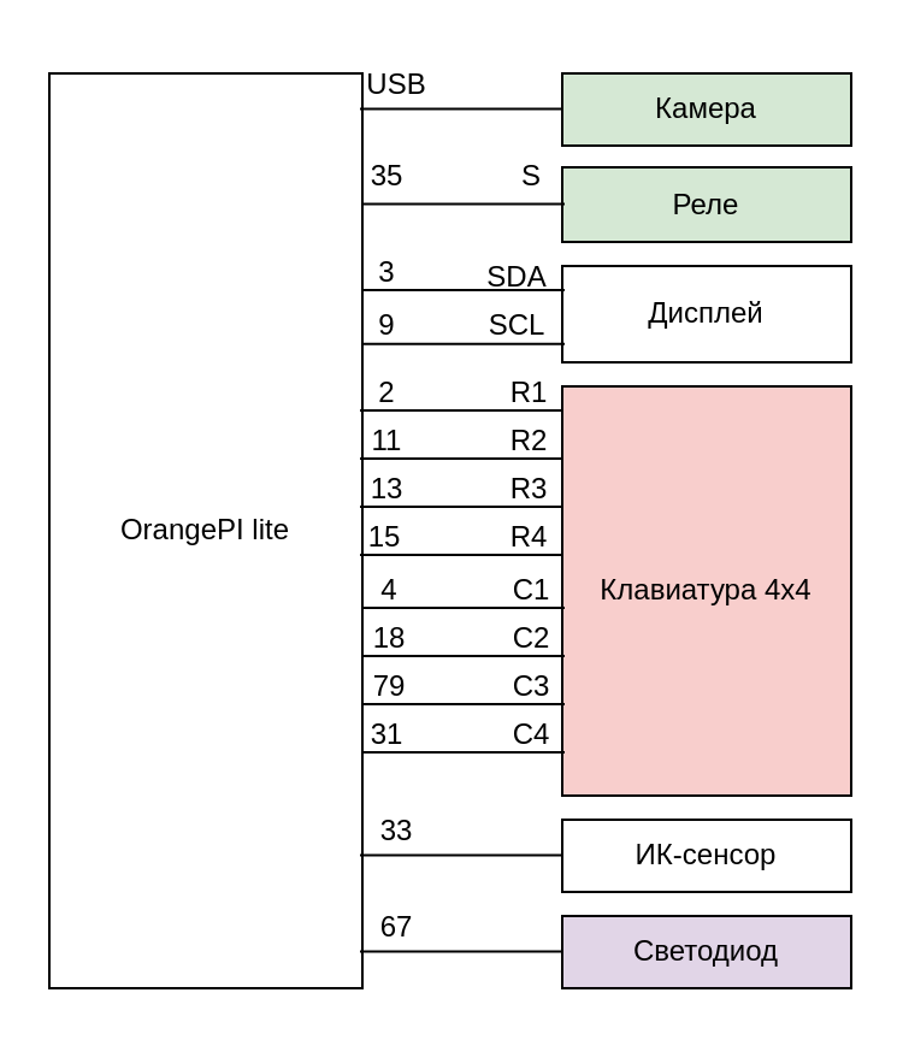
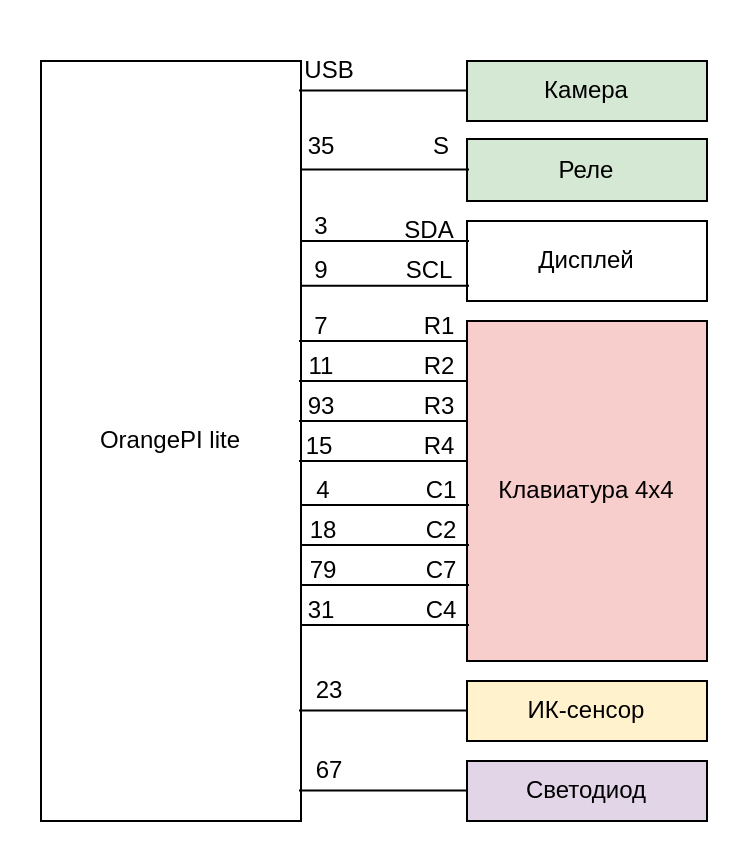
  <mxCell id="0" />
  <mxCell id="1" parent="0" />
  <mxCell id="2" value="OrangePI lite" style="rounded=0;whiteSpace=wrap;html=1;" vertex="1" parent="1"><mxGeometry x="20" y="30" width="130" height="380" as="geometry" /></mxCell>
  <mxCell id="3" value="Камера" style="rounded=0;whiteSpace=wrap;html=1;fillColor=#d5e8d4;" vertex="1" parent="1"><mxGeometry x="233" y="30" width="120" height="30" as="geometry" /></mxCell>
  <mxCell id="4" value="Реле" style="rounded=0;whiteSpace=wrap;html=1;fillColor=#d5e8d4;" vertex="1" parent="1"><mxGeometry x="233" y="69" width="120" height="31" as="geometry" /></mxCell>
  <mxCell id="5" value="Клавиатура 4х4" style="rounded=0;whiteSpace=wrap;html=1;fillColor=#f8cecc;" vertex="1" parent="1"><mxGeometry x="233" y="160" width="120" height="170" as="geometry" /></mxCell>
- <mxCell id="6" value="ИК-сенсор" style="rounded=0;whiteSpace=wrap;html=1;" vertex="1" parent="1"><mxGeometry x="233" y="340" width="120" height="30" as="geometry" /></mxCell>
+ <mxCell id="6" value="ИК-сенсор" style="rounded=0;whiteSpace=wrap;html=1;fillColor=#fff2cc;" vertex="1" parent="1"><mxGeometry x="233" y="340" width="120" height="30" as="geometry" /></mxCell>
  <mxCell id="7" value="Дисплей" style="rounded=0;whiteSpace=wrap;html=1;" vertex="1" parent="1"><mxGeometry x="233" y="110" width="120" height="40" as="geometry" /></mxCell>
  <mxCell id="8" value="Светодиод" style="rounded=0;whiteSpace=wrap;html=1;fillColor=#e1d5e7;" vertex="1" parent="1"><mxGeometry x="233" y="380" width="120" height="30" as="geometry" /></mxCell>
  <mxCell id="9" value="USB" style="text;html=1;align=center;verticalAlign=middle;resizable=0;points=[];autosize=1;strokeColor=none;fillColor=none;" vertex="1" parent="1"><mxGeometry x="139" y="20" width="50" height="30" as="geometry" /></mxCell>
  <mxCell id="10" value="35" style="text;html=1;align=center;verticalAlign=middle;resizable=0;points=[];autosize=1;strokeColor=none;fillColor=none;" vertex="1" parent="1"><mxGeometry x="140" y="58" width="40" height="30" as="geometry" /></mxCell>
  <mxCell id="11" value="S" style="text;html=1;align=center;verticalAlign=middle;resizable=0;points=[];autosize=1;strokeColor=none;fillColor=none;" vertex="1" parent="1"><mxGeometry x="205" y="58" width="30" height="30" as="geometry" /></mxCell>
  <mxCell id="12" value="3" style="text;html=1;align=center;verticalAlign=middle;resizable=0;points=[];autosize=1;strokeColor=none;fillColor=none;" vertex="1" parent="1"><mxGeometry x="145" y="98" width="30" height="30" as="geometry" /></mxCell>
  <mxCell id="13" value="9" style="text;html=1;align=center;verticalAlign=middle;resizable=0;points=[];autosize=1;strokeColor=none;fillColor=none;" vertex="1" parent="1"><mxGeometry x="145" y="120" width="30" height="30" as="geometry" /></mxCell>
  <mxCell id="14" value="SCL" style="text;html=1;align=center;verticalAlign=middle;resizable=0;points=[];autosize=1;strokeColor=none;fillColor=none;" vertex="1" parent="1"><mxGeometry x="189" y="120" width="50" height="30" as="geometry" /></mxCell>
  <mxCell id="15" value="SDA" style="text;html=1;align=center;verticalAlign=middle;resizable=0;points=[];autosize=1;strokeColor=none;fillColor=none;" vertex="1" parent="1"><mxGeometry x="189" y="100" width="50" height="30" as="geometry" /></mxCell>
  <mxCell id="16" value="" style="endArrow=none;html=1;rounded=0;exitX=-0.001;exitY=0.118;exitDx=0;exitDy=0;exitPerimeter=0;entryX=0.995;entryY=0.306;entryDx=0;entryDy=0;entryPerimeter=0;endFill=0;" edge="1" parent="1"><mxGeometry width="50" height="50" relative="1" as="geometry"><mxPoint x="233" y="190" as="sourcePoint" /><mxPoint x="149" y="190" as="targetPoint" /></mxGeometry></mxCell>
  <mxCell id="17" value="" style="endArrow=none;html=1;rounded=0;exitX=-0.001;exitY=0.118;exitDx=0;exitDy=0;exitPerimeter=0;entryX=0.995;entryY=0.306;entryDx=0;entryDy=0;entryPerimeter=0;endFill=0;" edge="1" parent="1"><mxGeometry width="50" height="50" relative="1" as="geometry"><mxPoint x="233" y="210" as="sourcePoint" /><mxPoint x="149" y="210" as="targetPoint" /></mxGeometry></mxCell>
  <mxCell id="18" value="" style="endArrow=none;html=1;rounded=0;exitX=-0.001;exitY=0.118;exitDx=0;exitDy=0;exitPerimeter=0;entryX=0.995;entryY=0.306;entryDx=0;entryDy=0;entryPerimeter=0;endFill=0;" edge="1" parent="1"><mxGeometry width="50" height="50" relative="1" as="geometry"><mxPoint x="233" y="230" as="sourcePoint" /><mxPoint x="149" y="230" as="targetPoint" /></mxGeometry></mxCell>
  <mxCell id="19" value="" style="endArrow=none;html=1;rounded=0;exitX=-0.001;exitY=0.118;exitDx=0;exitDy=0;exitPerimeter=0;entryX=0.995;entryY=0.306;entryDx=0;entryDy=0;entryPerimeter=0;endFill=0;" edge="1" parent="1"><mxGeometry width="50" height="50" relative="1" as="geometry"><mxPoint x="233" y="170" as="sourcePoint" /><mxPoint x="149" y="170" as="targetPoint" /></mxGeometry></mxCell>
- <mxCell id="20" value="2" style="text;html=1;align=center;verticalAlign=middle;resizable=0;points=[];autosize=1;strokeColor=none;fillColor=none;" vertex="1" parent="1"><mxGeometry x="145" y="148" width="30" height="30" as="geometry" /></mxCell>
+ <mxCell id="20" value="7" style="text;html=1;align=center;verticalAlign=middle;resizable=0;points=[];autosize=1;strokeColor=none;fillColor=none;" vertex="1" parent="1"><mxGeometry x="145" y="148" width="30" height="30" as="geometry" /></mxCell>
  <mxCell id="21" value="11" style="text;html=1;align=center;verticalAlign=middle;resizable=0;points=[];autosize=1;strokeColor=none;fillColor=none;" vertex="1" parent="1"><mxGeometry x="140" y="168" width="40" height="30" as="geometry" /></mxCell>
- <mxCell id="22" value="13" style="text;html=1;align=center;verticalAlign=middle;resizable=0;points=[];autosize=1;strokeColor=none;fillColor=none;" vertex="1" parent="1"><mxGeometry x="140" y="188" width="40" height="30" as="geometry" /></mxCell>
+ <mxCell id="22" value="93" style="text;html=1;align=center;verticalAlign=middle;resizable=0;points=[];autosize=1;strokeColor=none;fillColor=none;" vertex="1" parent="1"><mxGeometry x="140" y="188" width="40" height="30" as="geometry" /></mxCell>
  <mxCell id="23" value="15" style="text;html=1;align=center;verticalAlign=middle;resizable=0;points=[];autosize=1;strokeColor=none;fillColor=none;" vertex="1" parent="1"><mxGeometry x="139" y="208" width="40" height="30" as="geometry" /></mxCell>
  <mxCell id="24" value="R1" style="text;html=1;align=center;verticalAlign=middle;resizable=0;points=[];autosize=1;strokeColor=none;fillColor=none;" vertex="1" parent="1"><mxGeometry x="199" y="148" width="40" height="30" as="geometry" /></mxCell>
  <mxCell id="25" value="R2" style="text;html=1;align=center;verticalAlign=middle;resizable=0;points=[];autosize=1;strokeColor=none;fillColor=none;" vertex="1" parent="1"><mxGeometry x="199" y="168" width="40" height="30" as="geometry" /></mxCell>
  <mxCell id="26" value="R3" style="text;html=1;align=center;verticalAlign=middle;resizable=0;points=[];autosize=1;strokeColor=none;fillColor=none;" vertex="1" parent="1"><mxGeometry x="199" y="188" width="40" height="30" as="geometry" /></mxCell>
  <mxCell id="27" value="R4" style="text;html=1;align=center;verticalAlign=middle;resizable=0;points=[];autosize=1;strokeColor=none;fillColor=none;" vertex="1" parent="1"><mxGeometry x="199" y="208" width="40" height="30" as="geometry" /></mxCell>
  <mxCell id="28" value="" style="endArrow=none;html=1;rounded=0;exitX=-0.001;exitY=0.118;exitDx=0;exitDy=0;exitPerimeter=0;entryX=0.995;entryY=0.306;entryDx=0;entryDy=0;entryPerimeter=0;endFill=0;" edge="1" parent="1"><mxGeometry width="50" height="50" relative="1" as="geometry"><mxPoint x="234" y="272" as="sourcePoint" /><mxPoint x="150" y="272" as="targetPoint" /></mxGeometry></mxCell>
  <mxCell id="29" value="" style="endArrow=none;html=1;rounded=0;exitX=-0.001;exitY=0.118;exitDx=0;exitDy=0;exitPerimeter=0;entryX=0.995;entryY=0.306;entryDx=0;entryDy=0;entryPerimeter=0;endFill=0;" edge="1" parent="1"><mxGeometry width="50" height="50" relative="1" as="geometry"><mxPoint x="234" y="292" as="sourcePoint" /><mxPoint x="150" y="292" as="targetPoint" /></mxGeometry></mxCell>
  <mxCell id="30" value="" style="endArrow=none;html=1;rounded=0;exitX=-0.001;exitY=0.118;exitDx=0;exitDy=0;exitPerimeter=0;entryX=0.995;entryY=0.306;entryDx=0;entryDy=0;entryPerimeter=0;endFill=0;" edge="1" parent="1"><mxGeometry width="50" height="50" relative="1" as="geometry"><mxPoint x="234" y="312" as="sourcePoint" /><mxPoint x="150" y="312" as="targetPoint" /></mxGeometry></mxCell>
  <mxCell id="31" value="" style="endArrow=none;html=1;rounded=0;exitX=-0.001;exitY=0.118;exitDx=0;exitDy=0;exitPerimeter=0;entryX=0.995;entryY=0.306;entryDx=0;entryDy=0;entryPerimeter=0;endFill=0;" edge="1" parent="1"><mxGeometry width="50" height="50" relative="1" as="geometry"><mxPoint x="234" y="252" as="sourcePoint" /><mxPoint x="150" y="252" as="targetPoint" /></mxGeometry></mxCell>
  <mxCell id="32" value="4" style="text;html=1;align=center;verticalAlign=middle;resizable=0;points=[];autosize=1;strokeColor=none;fillColor=none;" vertex="1" parent="1"><mxGeometry x="146" y="230" width="30" height="30" as="geometry" /></mxCell>
  <mxCell id="33" value="18" style="text;html=1;align=center;verticalAlign=middle;resizable=0;points=[];autosize=1;strokeColor=none;fillColor=none;" vertex="1" parent="1"><mxGeometry x="141" y="250" width="40" height="30" as="geometry" /></mxCell>
  <mxCell id="34" value="79" style="text;html=1;align=center;verticalAlign=middle;resizable=0;points=[];autosize=1;strokeColor=none;fillColor=none;" vertex="1" parent="1"><mxGeometry x="141" y="270" width="40" height="30" as="geometry" /></mxCell>
  <mxCell id="35" value="31" style="text;html=1;align=center;verticalAlign=middle;resizable=0;points=[];autosize=1;strokeColor=none;fillColor=none;" vertex="1" parent="1"><mxGeometry x="140" y="290" width="40" height="30" as="geometry" /></mxCell>
  <mxCell id="36" value="C1" style="text;html=1;align=center;verticalAlign=middle;resizable=0;points=[];autosize=1;strokeColor=none;fillColor=none;" vertex="1" parent="1"><mxGeometry x="200" y="230" width="40" height="30" as="geometry" /></mxCell>
  <mxCell id="37" value="C2" style="text;html=1;align=center;verticalAlign=middle;resizable=0;points=[];autosize=1;strokeColor=none;fillColor=none;" vertex="1" parent="1"><mxGeometry x="200" y="250" width="40" height="30" as="geometry" /></mxCell>
- <mxCell id="38" value="C3" style="text;html=1;align=center;verticalAlign=middle;resizable=0;points=[];autosize=1;strokeColor=none;fillColor=none;" vertex="1" parent="1"><mxGeometry x="200" y="270" width="40" height="30" as="geometry" /></mxCell>
+ <mxCell id="38" value="C7" style="text;html=1;align=center;verticalAlign=middle;resizable=0;points=[];autosize=1;strokeColor=none;fillColor=none;" vertex="1" parent="1"><mxGeometry x="200" y="270" width="40" height="30" as="geometry" /></mxCell>
  <mxCell id="39" value="C4" style="text;html=1;align=center;verticalAlign=middle;resizable=0;points=[];autosize=1;strokeColor=none;fillColor=none;" vertex="1" parent="1"><mxGeometry x="200" y="290" width="40" height="30" as="geometry" /></mxCell>
  <mxCell id="40" value="" style="endArrow=none;html=1;rounded=0;exitX=-0.001;exitY=0.118;exitDx=0;exitDy=0;exitPerimeter=0;entryX=0.995;entryY=0.306;entryDx=0;entryDy=0;entryPerimeter=0;endFill=0;" edge="1" parent="1"><mxGeometry width="50" height="50" relative="1" as="geometry"><mxPoint x="234" y="142.43" as="sourcePoint" /><mxPoint x="150" y="142.43" as="targetPoint" /></mxGeometry></mxCell>
  <mxCell id="41" value="" style="endArrow=none;html=1;rounded=0;exitX=-0.001;exitY=0.118;exitDx=0;exitDy=0;exitPerimeter=0;entryX=0.995;entryY=0.306;entryDx=0;entryDy=0;entryPerimeter=0;endFill=0;" edge="1" parent="1"><mxGeometry width="50" height="50" relative="1" as="geometry"><mxPoint x="234" y="120" as="sourcePoint" /><mxPoint x="150" y="120" as="targetPoint" /></mxGeometry></mxCell>
  <mxCell id="42" value="" style="endArrow=none;html=1;rounded=0;exitX=-0.001;exitY=0.118;exitDx=0;exitDy=0;exitPerimeter=0;entryX=0.995;entryY=0.306;entryDx=0;entryDy=0;entryPerimeter=0;endFill=0;" edge="1" parent="1"><mxGeometry width="50" height="50" relative="1" as="geometry"><mxPoint x="234" y="84.21" as="sourcePoint" /><mxPoint x="150" y="84.21" as="targetPoint" /></mxGeometry></mxCell>
  <mxCell id="43" value="" style="endArrow=none;html=1;rounded=0;exitX=-0.001;exitY=0.118;exitDx=0;exitDy=0;exitPerimeter=0;entryX=0.995;entryY=0.306;entryDx=0;entryDy=0;entryPerimeter=0;endFill=0;" edge="1" parent="1"><mxGeometry width="50" height="50" relative="1" as="geometry"><mxPoint x="233" y="44.71" as="sourcePoint" /><mxPoint x="149" y="44.71" as="targetPoint" /></mxGeometry></mxCell>
  <mxCell id="44" value="" style="endArrow=none;html=1;rounded=0;exitX=-0.001;exitY=0.118;exitDx=0;exitDy=0;exitPerimeter=0;entryX=0.995;entryY=0.306;entryDx=0;entryDy=0;entryPerimeter=0;endFill=0;" edge="1" parent="1"><mxGeometry width="50" height="50" relative="1" as="geometry"><mxPoint x="233" y="354.71" as="sourcePoint" /><mxPoint x="149" y="354.71" as="targetPoint" /></mxGeometry></mxCell>
  <mxCell id="45" value="" style="endArrow=none;html=1;rounded=0;exitX=-0.001;exitY=0.118;exitDx=0;exitDy=0;exitPerimeter=0;entryX=0.995;entryY=0.306;entryDx=0;entryDy=0;entryPerimeter=0;endFill=0;" edge="1" parent="1"><mxGeometry width="50" height="50" relative="1" as="geometry"><mxPoint x="233" y="394.71" as="sourcePoint" /><mxPoint x="149" y="394.71" as="targetPoint" /></mxGeometry></mxCell>
- <mxCell id="46" value="33" style="text;html=1;align=center;verticalAlign=middle;resizable=0;points=[];autosize=1;strokeColor=none;fillColor=none;" vertex="1" parent="1"><mxGeometry x="144" y="330" width="40" height="30" as="geometry" /></mxCell>
+ <mxCell id="46" value="23" style="text;html=1;align=center;verticalAlign=middle;resizable=0;points=[];autosize=1;strokeColor=none;fillColor=none;" vertex="1" parent="1"><mxGeometry x="144" y="330" width="40" height="30" as="geometry" /></mxCell>
  <mxCell id="47" value="67" style="text;html=1;align=center;verticalAlign=middle;resizable=0;points=[];autosize=1;strokeColor=none;fillColor=none;" vertex="1" parent="1"><mxGeometry x="144" y="370" width="40" height="30" as="geometry" /></mxCell>
